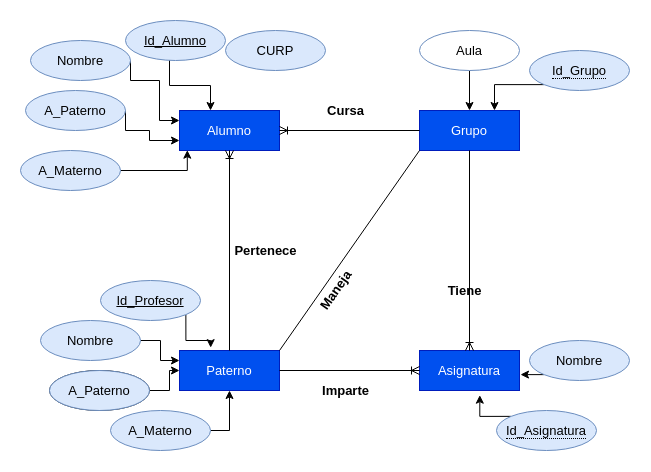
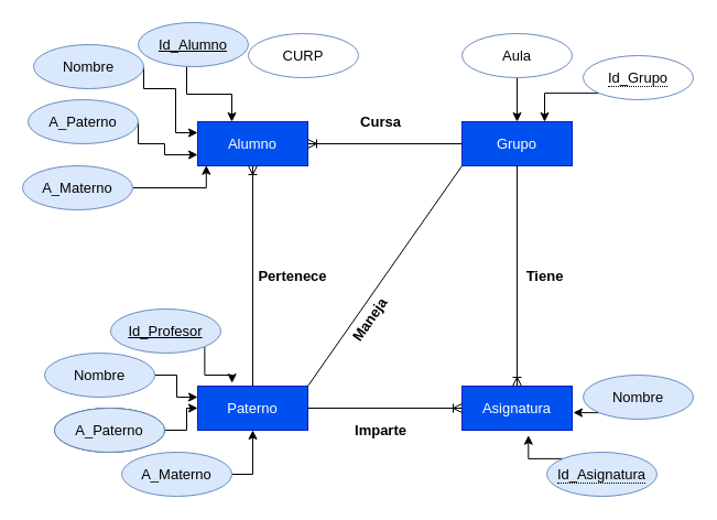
  <mxCell id="0" />
  <mxCell id="1" parent="0" />
  <mxCell id="2" value="Alumno" style="whiteSpace=wrap;html=1;align=center;fillColor=#0050ef;strokeColor=#001DBC;fontColor=#ffffff;fontSize=13;" vertex="1" parent="1"><mxGeometry x="179" y="110" width="100" height="40" as="geometry" /></mxCell>
  <mxCell id="3" style="edgeStyle=orthogonalEdgeStyle;rounded=0;orthogonalLoop=1;jettySize=auto;html=1;exitX=1;exitY=1;exitDx=0;exitDy=0;fontSize=13;" edge="1" parent="1" source="4"><mxGeometry relative="1" as="geometry"><mxPoint x="210" y="110" as="targetPoint" /><Array as="points"><mxPoint x="169" y="54" /><mxPoint x="169" y="85" /><mxPoint x="210" y="85" /><mxPoint x="210" y="110" /></Array></mxGeometry></mxCell>
  <mxCell id="4" value="Id_Alumno" style="ellipse;whiteSpace=wrap;html=1;align=center;fontStyle=4;fillColor=#dae8fc;strokeColor=#6c8ebf;fontSize=13;" vertex="1" parent="1"><mxGeometry x="125" y="20" width="100" height="40" as="geometry" /></mxCell>
  <mxCell id="5" style="edgeStyle=orthogonalEdgeStyle;rounded=0;orthogonalLoop=1;jettySize=auto;html=1;exitX=1;exitY=0.5;exitDx=0;exitDy=0;entryX=0;entryY=0.25;entryDx=0;entryDy=0;fontSize=13;" edge="1" parent="1" source="6" target="2"><mxGeometry relative="1" as="geometry"><Array as="points"><mxPoint x="159" y="80" /><mxPoint x="159" y="120" /></Array></mxGeometry></mxCell>
  <mxCell id="6" value="Nombre" style="ellipse;whiteSpace=wrap;html=1;align=center;fillColor=#dae8fc;strokeColor=#6c8ebf;fontSize=13;" vertex="1" parent="1"><mxGeometry x="30" y="40" width="100" height="40" as="geometry" /></mxCell>
- <mxCell id="7" value="CURP" style="ellipse;whiteSpace=wrap;html=1;align=center;fillColor=#dae8fc;strokeColor=#6c8ebf;fontSize=13;" vertex="1" parent="1"><mxGeometry x="225" y="30" width="100" height="40" as="geometry" /></mxCell>
+ <mxCell id="7" value="CURP" style="ellipse;whiteSpace=wrap;html=1;align=center;fillColor=#ffffff;strokeColor=#6c8ebf;fontSize=13;" vertex="1" parent="1"><mxGeometry x="225" y="30" width="100" height="40" as="geometry" /></mxCell>
  <mxCell id="8" style="edgeStyle=orthogonalEdgeStyle;rounded=0;orthogonalLoop=1;jettySize=auto;html=1;exitX=1;exitY=0.5;exitDx=0;exitDy=0;entryX=0;entryY=0.75;entryDx=0;entryDy=0;fontSize=13;" edge="1" parent="1" source="9" target="2"><mxGeometry relative="1" as="geometry"><Array as="points"><mxPoint x="149" y="130" /><mxPoint x="149" y="140" /></Array></mxGeometry></mxCell>
  <mxCell id="9" value="A_Paterno" style="ellipse;whiteSpace=wrap;html=1;align=center;fillColor=#dae8fc;strokeColor=#6c8ebf;fontSize=13;" vertex="1" parent="1"><mxGeometry x="25" y="90" width="100" height="40" as="geometry" /></mxCell>
  <mxCell id="10" style="edgeStyle=orthogonalEdgeStyle;rounded=0;orthogonalLoop=1;jettySize=auto;html=1;exitX=1;exitY=0.5;exitDx=0;exitDy=0;entryX=0.078;entryY=0.992;entryDx=0;entryDy=0;entryPerimeter=0;startArrow=none;startFill=0;endArrow=classic;endFill=1;fontSize=13;" edge="1" parent="1" source="11" target="2"><mxGeometry relative="1" as="geometry"><Array as="points"><mxPoint x="187" y="170" /></Array></mxGeometry></mxCell>
  <mxCell id="11" value="A_Materno" style="ellipse;whiteSpace=wrap;html=1;align=center;fillColor=#dae8fc;strokeColor=#6c8ebf;fontSize=13;" vertex="1" parent="1"><mxGeometry x="20" y="150" width="100" height="40" as="geometry" /></mxCell>
  <mxCell id="12" value="Grupo" style="whiteSpace=wrap;html=1;align=center;fillColor=#0050ef;strokeColor=#001DBC;fontColor=#ffffff;fontSize=13;" vertex="1" parent="1"><mxGeometry x="419" y="110" width="100" height="40" as="geometry" /></mxCell>
  <mxCell id="13" style="edgeStyle=orthogonalEdgeStyle;rounded=0;orthogonalLoop=1;jettySize=auto;html=1;exitX=0;exitY=1;exitDx=0;exitDy=0;entryX=0.75;entryY=0;entryDx=0;entryDy=0;fontSize=13;" edge="1" parent="1" source="14" target="12"><mxGeometry relative="1" as="geometry" /></mxCell>
- <mxCell id="14" value="&lt;span style=&quot;border-bottom: 1px dotted; font-size: 13px;&quot;&gt;Id_Grupo&lt;/span&gt;" style="ellipse;whiteSpace=wrap;html=1;align=center;fillColor=#dae8fc;strokeColor=#6c8ebf;fontSize=13;" vertex="1" parent="1"><mxGeometry x="529" y="50" width="100" height="40" as="geometry" /></mxCell>
+ <mxCell id="14" value="&lt;span style=&quot;border-bottom: 1px dotted; font-size: 13px;&quot;&gt;Id_Grupo&lt;/span&gt;" style="ellipse;whiteSpace=wrap;html=1;align=center;fillColor=#ffffff;strokeColor=#6c8ebf;fontSize=13;" vertex="1" parent="1"><mxGeometry x="529" y="50" width="100" height="40" as="geometry" /></mxCell>
  <mxCell id="15" style="edgeStyle=orthogonalEdgeStyle;rounded=0;orthogonalLoop=1;jettySize=auto;html=1;exitX=0.5;exitY=1;exitDx=0;exitDy=0;entryX=0.5;entryY=0;entryDx=0;entryDy=0;fontSize=13;" edge="1" parent="1" source="16" target="12"><mxGeometry relative="1" as="geometry" /></mxCell>
  <mxCell id="16" value="Aula" style="ellipse;whiteSpace=wrap;html=1;align=center;fillColor=#ffffff;strokeColor=#6c8ebf;fontSize=13;" vertex="1" parent="1"><mxGeometry x="419" y="30" width="100" height="40" as="geometry" /></mxCell>
  <mxCell id="17" value="Asignatura" style="whiteSpace=wrap;html=1;align=center;fillColor=#0050ef;strokeColor=#001DBC;fontColor=#ffffff;fontSize=13;" vertex="1" parent="1"><mxGeometry x="419" y="350" width="100" height="40" as="geometry" /></mxCell>
  <mxCell id="18" style="edgeStyle=orthogonalEdgeStyle;rounded=0;orthogonalLoop=1;jettySize=auto;html=1;exitX=0;exitY=0;exitDx=0;exitDy=0;entryX=0.603;entryY=1.117;entryDx=0;entryDy=0;entryPerimeter=0;startArrow=none;startFill=0;endArrow=classic;endFill=1;fontSize=13;" edge="1" parent="1" source="19" target="17"><mxGeometry relative="1" as="geometry" /></mxCell>
  <mxCell id="19" value="&lt;span style=&quot;border-bottom: 1px dotted; font-size: 13px;&quot;&gt;Id_Asignatura&lt;/span&gt;" style="ellipse;whiteSpace=wrap;html=1;align=center;fillColor=#dae8fc;strokeColor=#6c8ebf;fontSize=13;" vertex="1" parent="1"><mxGeometry x="496" y="410" width="100" height="40" as="geometry" /></mxCell>
  <mxCell id="20" style="edgeStyle=orthogonalEdgeStyle;rounded=0;orthogonalLoop=1;jettySize=auto;html=1;exitX=0;exitY=1;exitDx=0;exitDy=0;startArrow=none;startFill=0;endArrow=classic;endFill=1;fontSize=13;" edge="1" parent="1" source="21"><mxGeometry relative="1" as="geometry"><mxPoint x="520" y="373.833" as="targetPoint" /></mxGeometry></mxCell>
  <mxCell id="21" value="Nombre" style="ellipse;whiteSpace=wrap;html=1;align=center;fillColor=#dae8fc;strokeColor=#6c8ebf;fontSize=13;" vertex="1" parent="1"><mxGeometry x="529" y="340" width="100" height="40" as="geometry" /></mxCell>
  <mxCell id="22" value="Paterno" style="whiteSpace=wrap;html=1;align=center;fillColor=#0050ef;strokeColor=#001DBC;fontColor=#ffffff;fontSize=13;" vertex="1" parent="1"><mxGeometry x="179" y="350" width="100" height="40" as="geometry" /></mxCell>
  <mxCell id="23" style="edgeStyle=orthogonalEdgeStyle;rounded=0;orthogonalLoop=1;jettySize=auto;html=1;exitX=1;exitY=0.5;exitDx=0;exitDy=0;entryX=0;entryY=0.25;entryDx=0;entryDy=0;startArrow=none;startFill=0;endArrow=classic;endFill=1;fontSize=13;" edge="1" parent="1" source="24" target="22"><mxGeometry relative="1" as="geometry" /></mxCell>
  <mxCell id="24" value="Nombre" style="ellipse;whiteSpace=wrap;html=1;align=center;fillColor=#dae8fc;strokeColor=#6c8ebf;fontSize=13;" vertex="1" parent="1"><mxGeometry x="40" y="320" width="100" height="40" as="geometry" /></mxCell>
  <mxCell id="25" value="A_Paterno" style="ellipse;whiteSpace=wrap;html=1;align=center;fillColor=#ffffff;gradientColor=none;fontSize=13;" vertex="1" parent="1"><mxGeometry x="49" y="370" width="100" height="40" as="geometry" /></mxCell>
  <mxCell id="26" style="edgeStyle=orthogonalEdgeStyle;rounded=0;orthogonalLoop=1;jettySize=auto;html=1;exitX=1;exitY=0.5;exitDx=0;exitDy=0;entryX=0.5;entryY=1;entryDx=0;entryDy=0;startArrow=none;startFill=0;endArrow=classic;endFill=1;fontSize=13;" edge="1" parent="1" source="27" target="22"><mxGeometry relative="1" as="geometry"><Array as="points"><mxPoint x="229" y="430" /></Array></mxGeometry></mxCell>
  <mxCell id="27" value="A_Materno" style="ellipse;whiteSpace=wrap;html=1;align=center;fillColor=#dae8fc;strokeColor=#6c8ebf;fontSize=13;" vertex="1" parent="1"><mxGeometry x="110" y="410" width="100" height="40" as="geometry" /></mxCell>
  <mxCell id="28" style="edgeStyle=orthogonalEdgeStyle;rounded=0;orthogonalLoop=1;jettySize=auto;html=1;exitX=1;exitY=1;exitDx=0;exitDy=0;entryX=0.312;entryY=-0.071;entryDx=0;entryDy=0;entryPerimeter=0;startArrow=none;startFill=0;endArrow=classic;endFill=1;fontSize=13;" edge="1" parent="1" source="29" target="22"><mxGeometry relative="1" as="geometry" /></mxCell>
  <mxCell id="29" value="Id_Profesor" style="ellipse;whiteSpace=wrap;html=1;align=center;fontStyle=4;fillColor=#dae8fc;strokeColor=#6c8ebf;fontSize=13;" vertex="1" parent="1"><mxGeometry x="100" y="280" width="100" height="40" as="geometry" /></mxCell>
  <mxCell id="30" value="" style="edgeStyle=orthogonalEdgeStyle;fontSize=13;html=1;endArrow=ERoneToMany;entryX=0;entryY=0.5;entryDx=0;entryDy=0;exitX=1;exitY=0.5;exitDx=0;exitDy=0;" edge="1" parent="1" source="22" target="17"><mxGeometry width="100" height="100" relative="1" as="geometry"><mxPoint x="300" y="410" as="sourcePoint" /><mxPoint x="340" y="280" as="targetPoint" /></mxGeometry></mxCell>
  <mxCell id="31" value="" style="fontSize=13;html=1;endArrow=none;startArrow=none;startFill=0;endFill=0;exitX=1;exitY=0;exitDx=0;exitDy=0;entryX=0;entryY=1;entryDx=0;entryDy=0;" edge="1" parent="1" source="22" target="12"><mxGeometry width="100" height="100" relative="1" as="geometry"><mxPoint x="280" y="320" as="sourcePoint" /><mxPoint x="380" y="220" as="targetPoint" /></mxGeometry></mxCell>
  <mxCell id="32" value="" style="edgeStyle=orthogonalEdgeStyle;fontSize=13;html=1;endArrow=ERoneToMany;entryX=0.5;entryY=1;entryDx=0;entryDy=0;exitX=0.5;exitY=0;exitDx=0;exitDy=0;" edge="1" parent="1" source="22" target="2"><mxGeometry width="100" height="100" relative="1" as="geometry"><mxPoint x="170" y="220" as="sourcePoint" /><mxPoint x="310" y="220" as="targetPoint" /></mxGeometry></mxCell>
  <mxCell id="33" value="" style="edgeStyle=orthogonalEdgeStyle;fontSize=13;html=1;endArrow=ERoneToMany;entryX=1;entryY=0.5;entryDx=0;entryDy=0;exitX=0;exitY=0.5;exitDx=0;exitDy=0;" edge="1" parent="1" source="12" target="2"><mxGeometry width="100" height="100" relative="1" as="geometry"><mxPoint x="279" y="90" as="sourcePoint" /><mxPoint x="419" y="90" as="targetPoint" /></mxGeometry></mxCell>
  <mxCell id="34" value="" style="edgeStyle=orthogonalEdgeStyle;fontSize=13;html=1;endArrow=ERoneToMany;entryX=0.5;entryY=0;entryDx=0;entryDy=0;exitX=0.5;exitY=1;exitDx=0;exitDy=0;" edge="1" parent="1" source="12" target="17"><mxGeometry width="100" height="100" relative="1" as="geometry"><mxPoint x="399" y="250" as="sourcePoint" /><mxPoint x="539" y="250" as="targetPoint" /></mxGeometry></mxCell>
  <mxCell id="35" style="edgeStyle=orthogonalEdgeStyle;rounded=0;orthogonalLoop=1;jettySize=auto;html=1;exitX=1;exitY=0.5;exitDx=0;exitDy=0;startArrow=none;startFill=0;endArrow=classic;endFill=1;fontSize=13;" edge="1" parent="1" source="36" target="22"><mxGeometry relative="1" as="geometry" /></mxCell>
  <mxCell id="36" value="A_Paterno" style="ellipse;whiteSpace=wrap;html=1;align=center;fillColor=#dae8fc;strokeColor=#6c8ebf;fontSize=13;" vertex="1" parent="1"><mxGeometry x="49" y="370" width="100" height="40" as="geometry" /></mxCell>
  <mxCell id="37" style="edgeStyle=orthogonalEdgeStyle;rounded=0;orthogonalLoop=1;jettySize=auto;html=1;exitX=0.5;exitY=1;exitDx=0;exitDy=0;startArrow=none;startFill=0;endArrow=classic;endFill=1;fontSize=13;" edge="1" parent="1" source="21" target="21"><mxGeometry relative="1" as="geometry" /></mxCell>
  <mxCell id="38" value="Pertenece" style="text;html=1;align=center;verticalAlign=middle;resizable=0;points=[];autosize=1;fontStyle=1;horizontal=1;fontSize=13;" vertex="1" parent="1"><mxGeometry x="225" y="240" width="80" height="20" as="geometry" /></mxCell>
  <mxCell id="39" value="Cursa" style="text;html=1;align=center;verticalAlign=middle;resizable=0;points=[];autosize=1;fontStyle=1;horizontal=1;fontSize=13;" vertex="1" parent="1"><mxGeometry x="320" y="100" width="50" height="20" as="geometry" /></mxCell>
  <mxCell id="40" value="Imparte" style="text;html=1;align=center;verticalAlign=middle;resizable=0;points=[];autosize=1;fontStyle=1;horizontal=1;fontSize=13;" vertex="1" parent="1"><mxGeometry x="315" y="380" width="60" height="20" as="geometry" /></mxCell>
  <mxCell id="41" value="Maneja" style="text;html=1;align=center;verticalAlign=middle;resizable=0;points=[];autosize=1;fontStyle=1;horizontal=1;rotation=305;direction=east;fontSize=13;" vertex="1" parent="1"><mxGeometry x="305" y="280" width="60" height="20" as="geometry" /></mxCell>
- <mxCell id="42" value="Tiene" style="text;html=1;align=center;verticalAlign=middle;resizable=0;points=[];autosize=1;fontStyle=1;horizontal=1;fontSize=13;" vertex="1" parent="1"><mxGeometry x="439" y="280" width="50" height="20" as="geometry" /></mxCell>
+ <mxCell id="42" value="Tiene" style="text;html=1;align=center;verticalAlign=middle;resizable=0;points=[];autosize=1;fontStyle=1;horizontal=1;fontSize=13;" vertex="1" parent="1"><mxGeometry x="469" y="240" width="50" height="20" as="geometry" /></mxCell>
